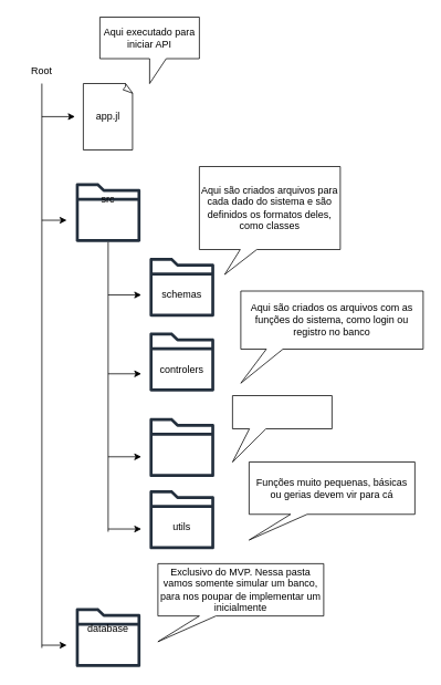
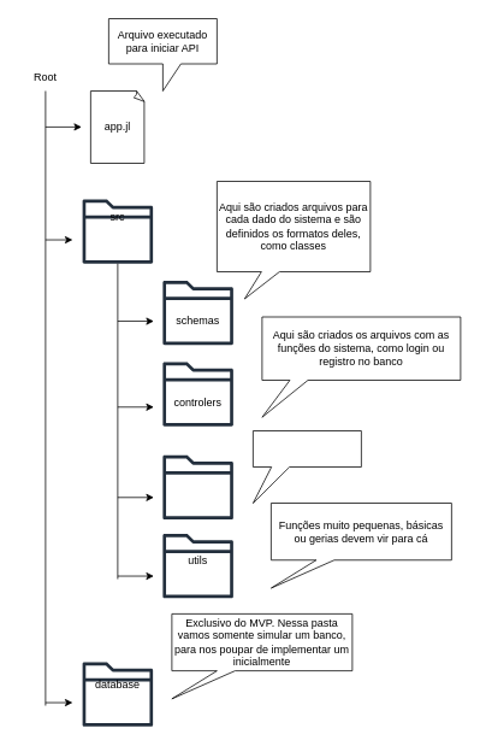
  <mxCell id="0" />
  <mxCell id="1" parent="0" />
  <mxCell id="2" value="" style="endArrow=none;html=1;rounded=0;" edge="1" parent="1"><mxGeometry width="50" height="50" relative="1" as="geometry"><mxPoint x="50" y="780" as="sourcePoint" /><mxPoint x="50" y="100" as="targetPoint" /></mxGeometry></mxCell>
  <mxCell id="3" value="Root" style="text;html=1;align=center;verticalAlign=middle;whiteSpace=wrap;rounded=0;" vertex="1" parent="1"><mxGeometry x="20" y="70" width="60" height="30" as="geometry" /></mxCell>
  <mxCell id="4" value="" style="whiteSpace=wrap;html=1;shape=mxgraph.basic.document" vertex="1" parent="1"><mxGeometry x="100" y="100" width="60" height="80" as="geometry" /></mxCell>
  <mxCell id="5" value="app.jl" style="text;html=1;align=center;verticalAlign=middle;whiteSpace=wrap;rounded=0;" vertex="1" parent="1"><mxGeometry x="100" y="125" width="60" height="30" as="geometry" /></mxCell>
  <mxCell id="6" value="" style="endArrow=classic;html=1;rounded=0;" edge="1" parent="1"><mxGeometry width="50" height="50" relative="1" as="geometry"><mxPoint x="50" y="139.86" as="sourcePoint" /><mxPoint x="90" y="139.86" as="targetPoint" /></mxGeometry></mxCell>
  <mxCell id="7" value="" style="shape=callout;whiteSpace=wrap;html=1;perimeter=calloutPerimeter;" vertex="1" parent="1"><mxGeometry x="120" y="20" width="120" height="80" as="geometry" /></mxCell>
- <mxCell id="8" value="Aqui executado para iniciar API" style="text;html=1;align=center;verticalAlign=middle;whiteSpace=wrap;rounded=0;" vertex="1" parent="1"><mxGeometry x="120" y="20" width="120" height="50" as="geometry" /></mxCell>
+ <mxCell id="8" value="Arquivo executado para iniciar API" style="text;html=1;align=center;verticalAlign=middle;whiteSpace=wrap;rounded=0;" vertex="1" parent="1"><mxGeometry x="120" y="20" width="120" height="50" as="geometry" /></mxCell>
  <mxCell id="9" value="" style="sketch=0;outlineConnect=0;fontColor=#232F3E;gradientColor=none;fillColor=#232F3D;strokeColor=none;dashed=0;verticalLabelPosition=bottom;verticalAlign=top;align=center;html=1;fontSize=12;fontStyle=0;aspect=fixed;pointerEvents=1;shape=mxgraph.aws4.folder;" vertex="1" parent="1"><mxGeometry x="91" y="220" width="78" height="71" as="geometry" /></mxCell>
  <mxCell id="10" value="src" style="text;html=1;align=center;verticalAlign=middle;whiteSpace=wrap;rounded=0;" vertex="1" parent="1"><mxGeometry x="100" y="225" width="60" height="30" as="geometry" /></mxCell>
  <mxCell id="11" value="" style="endArrow=classic;html=1;rounded=0;" edge="1" parent="1"><mxGeometry width="50" height="50" relative="1" as="geometry"><mxPoint x="50" y="264.71" as="sourcePoint" /><mxPoint x="80" y="264.71" as="targetPoint" /></mxGeometry></mxCell>
  <mxCell id="12" value="" style="sketch=0;outlineConnect=0;fontColor=#232F3E;gradientColor=none;fillColor=#232F3D;strokeColor=none;dashed=0;verticalLabelPosition=bottom;verticalAlign=top;align=center;html=1;fontSize=12;fontStyle=0;aspect=fixed;pointerEvents=1;shape=mxgraph.aws4.folder;" vertex="1" parent="1"><mxGeometry x="180" y="310" width="78" height="71" as="geometry" /></mxCell>
  <mxCell id="13" value="schemas" style="text;html=1;align=center;verticalAlign=middle;whiteSpace=wrap;rounded=0;" vertex="1" parent="1"><mxGeometry x="189" y="340" width="60" height="30" as="geometry" /></mxCell>
  <mxCell id="14" value="" style="endArrow=none;html=1;rounded=0;" edge="1" parent="1" target="9"><mxGeometry width="50" height="50" relative="1" as="geometry"><mxPoint x="130" y="640" as="sourcePoint" /><mxPoint x="150" y="330" as="targetPoint" /></mxGeometry></mxCell>
  <mxCell id="15" value="" style="endArrow=classic;html=1;rounded=0;" edge="1" parent="1"><mxGeometry width="50" height="50" relative="1" as="geometry"><mxPoint x="130" y="354.71" as="sourcePoint" /><mxPoint x="170" y="354.71" as="targetPoint" /></mxGeometry></mxCell>
  <mxCell id="16" value="" style="sketch=0;outlineConnect=0;fontColor=#232F3E;gradientColor=none;fillColor=#232F3D;strokeColor=none;dashed=0;verticalLabelPosition=bottom;verticalAlign=top;align=center;html=1;fontSize=12;fontStyle=0;aspect=fixed;pointerEvents=1;shape=mxgraph.aws4.folder;" vertex="1" parent="1"><mxGeometry x="180" y="400" width="78" height="71" as="geometry" /></mxCell>
  <mxCell id="17" value="controlers" style="text;html=1;align=center;verticalAlign=middle;whiteSpace=wrap;rounded=0;" vertex="1" parent="1"><mxGeometry x="189" y="430" width="60" height="30" as="geometry" /></mxCell>
  <mxCell id="18" value="" style="endArrow=classic;html=1;rounded=0;" edge="1" parent="1"><mxGeometry width="50" height="50" relative="1" as="geometry"><mxPoint x="130" y="449.71" as="sourcePoint" /><mxPoint x="170" y="449.71" as="targetPoint" /></mxGeometry></mxCell>
  <mxCell id="19" value="" style="sketch=0;outlineConnect=0;fontColor=#232F3E;gradientColor=none;fillColor=#232F3D;strokeColor=none;dashed=0;verticalLabelPosition=bottom;verticalAlign=top;align=center;html=1;fontSize=12;fontStyle=0;aspect=fixed;pointerEvents=1;shape=mxgraph.aws4.folder;" vertex="1" parent="1"><mxGeometry x="180" y="503" width="78" height="71" as="geometry" /></mxCell>
  <mxCell id="20" value="" style="endArrow=classic;html=1;rounded=0;" edge="1" parent="1"><mxGeometry width="50" height="50" relative="1" as="geometry"><mxPoint x="130" y="549.71" as="sourcePoint" /><mxPoint x="170" y="549.71" as="targetPoint" /></mxGeometry></mxCell>
  <mxCell id="21" value="" style="shape=callout;whiteSpace=wrap;html=1;perimeter=calloutPerimeter;size=30;position=0.29;position2=0.18;" vertex="1" parent="1"><mxGeometry x="240" y="200" width="170" height="130" as="geometry" /></mxCell>
  <mxCell id="22" value="Aqui são criados arquivos para cada dado do sistema e são definidos os formatos deles, como classes" style="text;html=1;align=center;verticalAlign=middle;whiteSpace=wrap;rounded=0;" vertex="1" parent="1"><mxGeometry x="240" y="200" width="170" height="100" as="geometry" /></mxCell>
  <mxCell id="23" style="edgeStyle=orthogonalEdgeStyle;rounded=0;orthogonalLoop=1;jettySize=auto;html=1;exitX=0.5;exitY=1;exitDx=0;exitDy=0;" edge="1" parent="1" source="22" target="22"><mxGeometry relative="1" as="geometry" /></mxCell>
  <mxCell id="24" value="" style="shape=callout;whiteSpace=wrap;html=1;perimeter=calloutPerimeter;position2=0;size=41;position=0.14;" vertex="1" parent="1"><mxGeometry x="290" y="350" width="220" height="111" as="geometry" /></mxCell>
  <mxCell id="25" value="Aqui são criados os arquivos com as funções do sistema, como login ou registro no banco" style="text;html=1;align=center;verticalAlign=middle;whiteSpace=wrap;rounded=0;" vertex="1" parent="1"><mxGeometry x="290" y="350" width="220" height="70" as="geometry" /></mxCell>
  <mxCell id="26" value="" style="sketch=0;outlineConnect=0;fontColor=#232F3E;gradientColor=none;fillColor=#232F3D;strokeColor=none;dashed=0;verticalLabelPosition=bottom;verticalAlign=top;align=center;html=1;fontSize=12;fontStyle=0;aspect=fixed;pointerEvents=1;shape=mxgraph.aws4.folder;" vertex="1" parent="1"><mxGeometry x="180" y="590" width="78" height="71" as="geometry" /></mxCell>
- <mxCell id="27" value="utils" style="text;html=1;align=center;verticalAlign=middle;whiteSpace=wrap;rounded=0;" vertex="1" parent="1"><mxGeometry x="189" y="620" width="60" height="30" as="geometry" /></mxCell>
+ <mxCell id="27" value="utils" style="text;html=1;align=center;verticalAlign=middle;whiteSpace=wrap;rounded=0;" vertex="1" parent="1"><mxGeometry x="189" y="605" width="60" height="30" as="geometry" /></mxCell>
  <mxCell id="28" value="" style="endArrow=classic;html=1;rounded=0;" edge="1" parent="1"><mxGeometry width="50" height="50" relative="1" as="geometry"><mxPoint x="130" y="636.71" as="sourcePoint" /><mxPoint x="170" y="636.71" as="targetPoint" /></mxGeometry></mxCell>
  <mxCell id="29" value="" style="shape=callout;whiteSpace=wrap;html=1;perimeter=calloutPerimeter;size=40;position=0.17;position2=0;" vertex="1" parent="1"><mxGeometry x="280" y="476" width="120" height="80" as="geometry" /></mxCell>
  <mxCell id="30" value="" style="shape=callout;whiteSpace=wrap;html=1;perimeter=calloutPerimeter;size=31;position=0.25;position2=0;" vertex="1" parent="1"><mxGeometry x="300" y="556" width="200" height="94" as="geometry" /></mxCell>
  <mxCell id="31" value="Funções muito pequenas, básicas ou gerias devem vir para cá" style="text;html=1;align=center;verticalAlign=middle;whiteSpace=wrap;rounded=0;" vertex="1" parent="1"><mxGeometry x="300" y="556" width="200" height="63" as="geometry" /></mxCell>
  <mxCell id="32" value="" style="sketch=0;outlineConnect=0;fontColor=#232F3E;gradientColor=none;fillColor=#232F3D;strokeColor=none;dashed=0;verticalLabelPosition=bottom;verticalAlign=top;align=center;html=1;fontSize=12;fontStyle=0;aspect=fixed;pointerEvents=1;shape=mxgraph.aws4.folder;" vertex="1" parent="1"><mxGeometry x="91" y="732" width="78" height="71" as="geometry" /></mxCell>
  <mxCell id="33" value="database" style="text;html=1;align=center;verticalAlign=middle;whiteSpace=wrap;rounded=0;" vertex="1" parent="1"><mxGeometry x="100" y="742" width="60" height="30" as="geometry" /></mxCell>
  <mxCell id="34" value="" style="endArrow=classic;html=1;rounded=0;" edge="1" parent="1"><mxGeometry width="50" height="50" relative="1" as="geometry"><mxPoint x="50" y="776.71" as="sourcePoint" /><mxPoint x="80" y="776.71" as="targetPoint" /></mxGeometry></mxCell>
  <mxCell id="35" value="" style="shape=callout;whiteSpace=wrap;html=1;perimeter=calloutPerimeter;size=31;position=0.25;position2=0;" vertex="1" parent="1"><mxGeometry x="190" y="678.5" width="200" height="94" as="geometry" /></mxCell>
  <mxCell id="36" value="Exclusivo do MVP. Nessa pasta vamos somente simular um banco, para nos poupar de implementar um inicialmente" style="text;html=1;align=center;verticalAlign=middle;whiteSpace=wrap;rounded=0;" vertex="1" parent="1"><mxGeometry x="190" y="678.5" width="200" height="63" as="geometry" /></mxCell>
